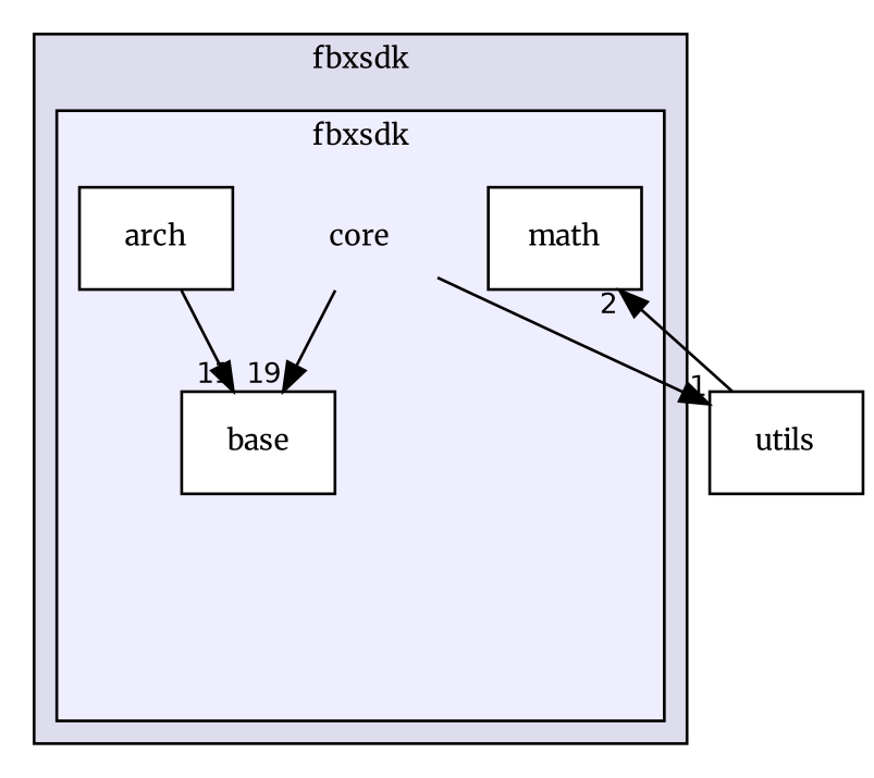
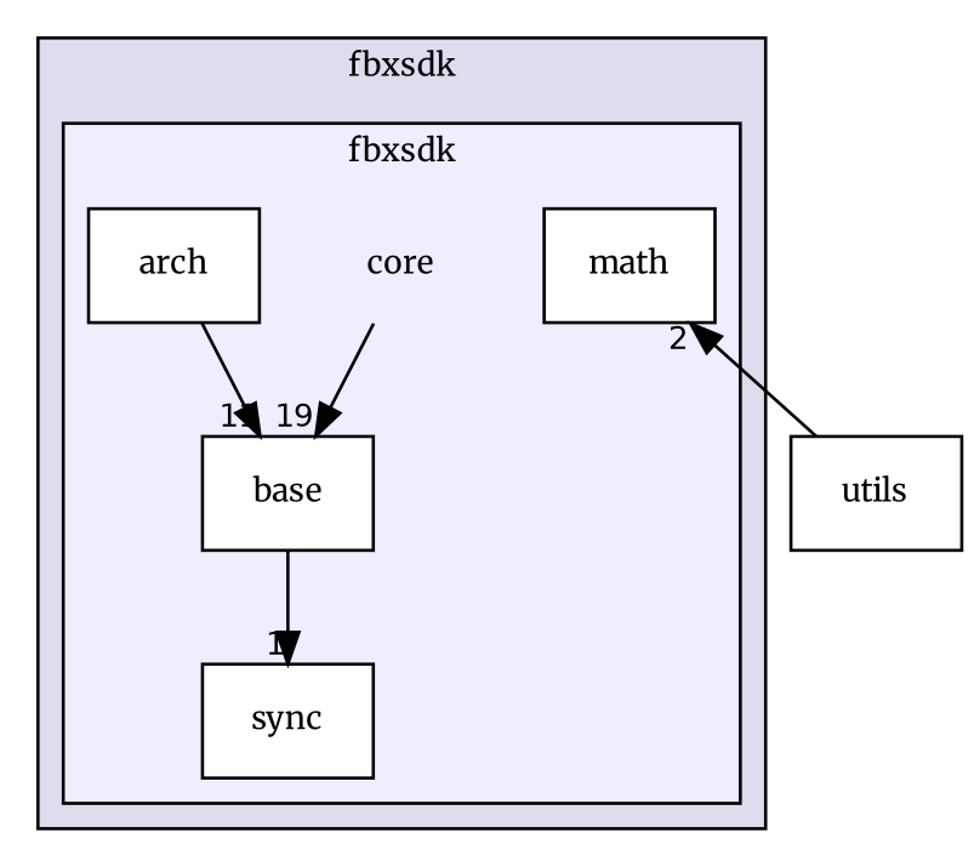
  digraph {
    compound=true
    fontname=Merriweather
    node [fontname=Merriweather fontsize=10 shape=box color=black fillcolor=white style=filled]
    edge [fontname=Merriweather headlabel=1 labeldistance=1.5 labelfontname=Helvetica labelfontsize=10]
    n1 [label=core shape=plaintext color="" fillcolor="" style=""]
    n2 [label=arch]
    n3 [label=base]
    n4 [label=math]
+   n5 [label=sync]
    n6 [label=utils color="" fillcolor="" style=""]
    subgraph cluster_1 {
      bgcolor="#ddddee"
      fontsize=10
      label=fbxsdk
      pencolor=black
      subgraph cluster_2 {
        bgcolor="#eeeeff"
        fontsize=10
        label=fbxsdk
        pencolor=black
        n1
        n2
        n3
        n4
+       n5
      }
    }
    n1 -> n3 [headlabel=19]
-   n1 -> n6
    n2 -> n3 [headlabel=11]
+   n3 -> n5
    n6 -> n4 [headlabel=2]
  }
